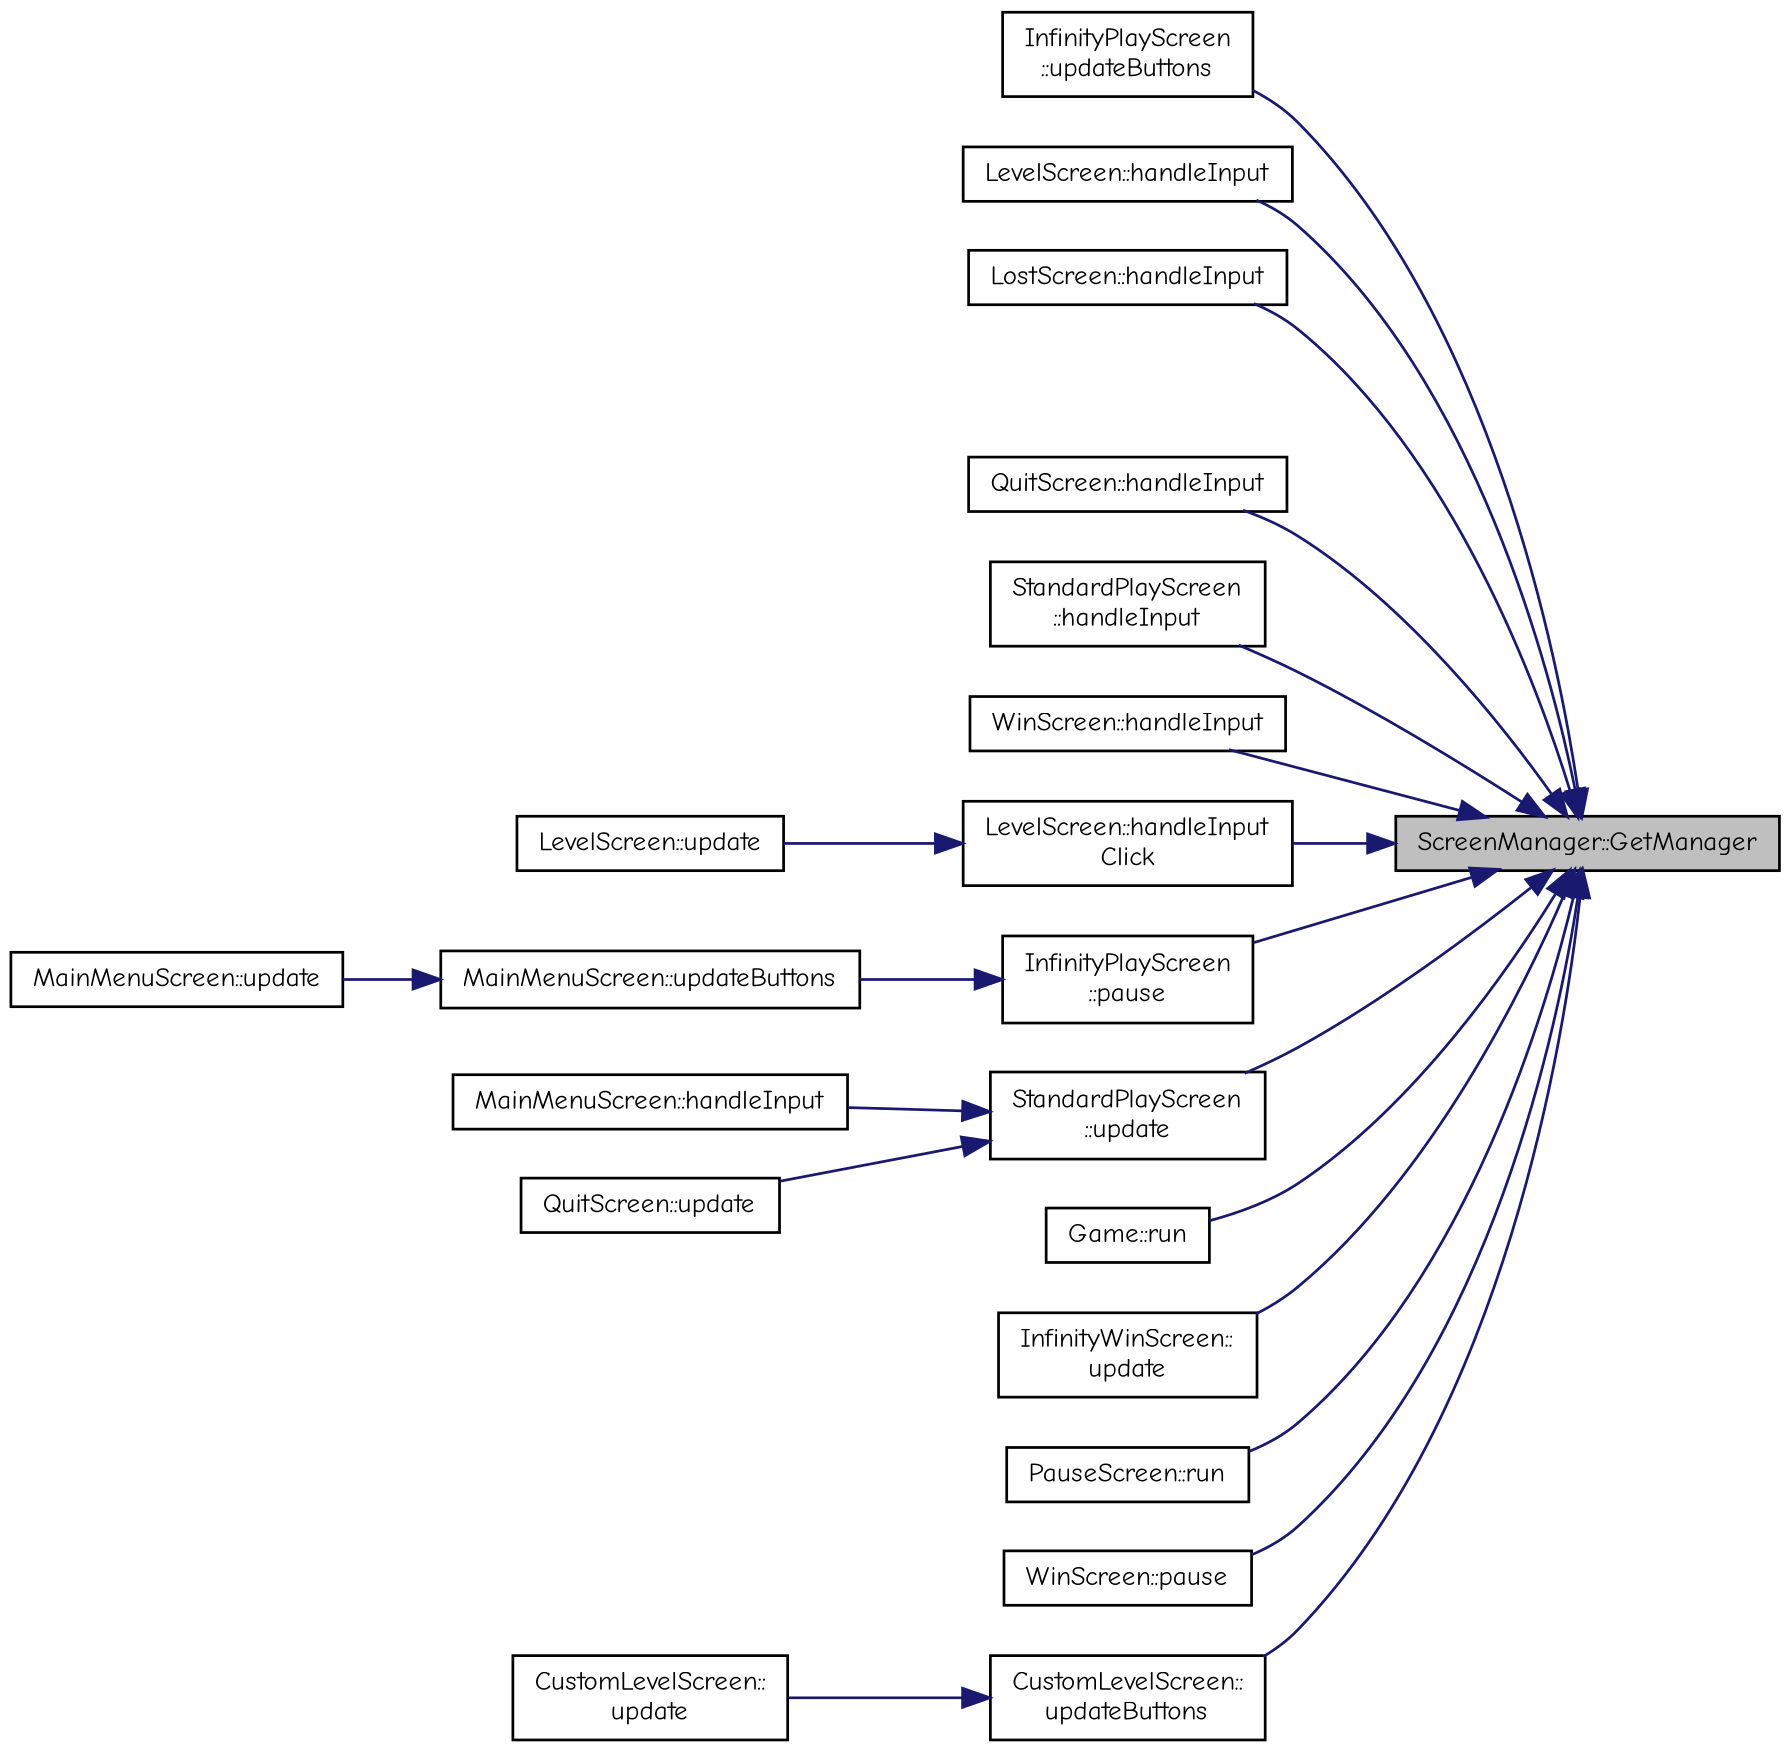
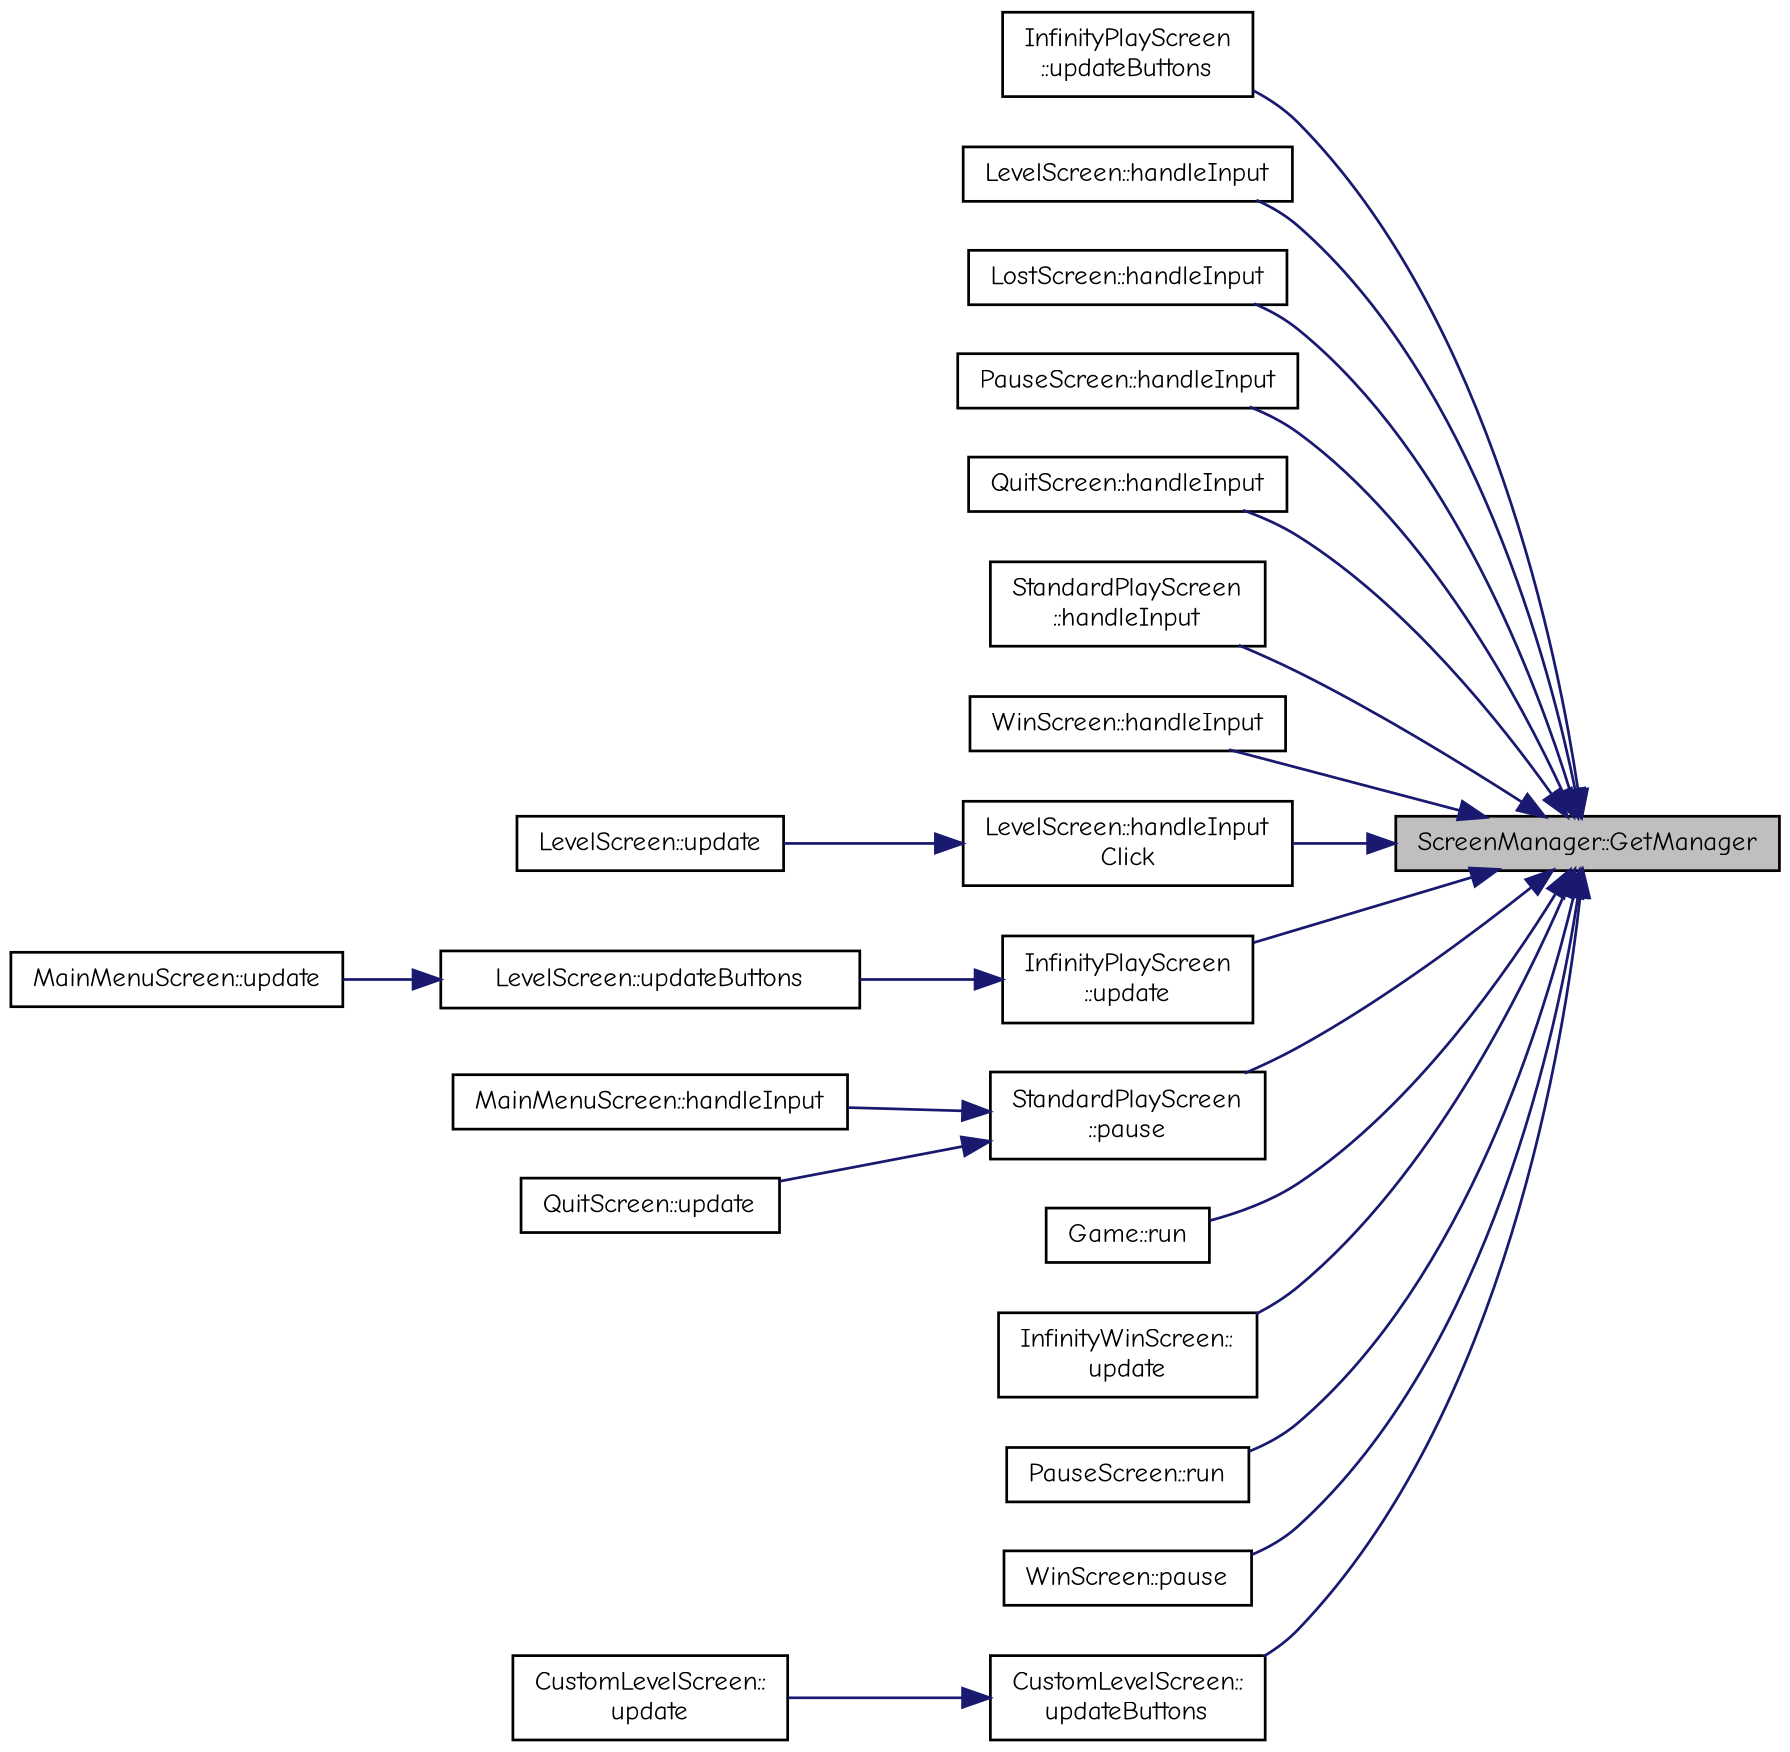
  digraph {
    fontname="Comic Neue"
    rankdir=RL
    node [color=black fillcolor=white fontname="Comic Neue" fontsize=10 shape=record style=filled]
    edge [color=midnightblue dir=back fontname="Comic Neue" fontsize=10 labelfontname=Helvetica labelfontsize=10 style=solid]
    n1 [fillcolor=grey75 fontcolor=black height=0.2 label="ScreenManager::GetManager" width=0.4]
    n2 [height=0.2 label="InfinityPlayScreen\l::updateButtons" width=0.4]
    n3 [height=0.2 label="LevelScreen::handleInput" width=0.4]
    n4 [height=0.2 label="LostScreen::handleInput" width=0.4]
+   n5 [height=0.2 label="PauseScreen::handleInput" width=0.4]
    n6 [height=0.2 label="QuitScreen::handleInput" width=0.4]
    n7 [height=0.2 label="StandardPlayScreen\l::handleInput" width=0.4]
    n8 [height=0.2 label="WinScreen::handleInput" width=0.4]
    n9 [height=0.2 label="LevelScreen::handleInput\lClick" width=0.4]
-   n10 [height=0.2 label="InfinityPlayScreen\l::pause" width=0.4]
-   n11 [height=0.2 label="StandardPlayScreen\l::update" width=0.4]
+   n10 [height=0.2 label="InfinityPlayScreen\l::update" width=0.4]
+   n11 [height=0.2 label="StandardPlayScreen\l::pause" width=0.4]
    n12 [height=0.2 label="Game::run" width=0.4]
    n13 [height=0.2 label="InfinityWinScreen::\lupdate" width=0.4]
    n14 [height=0.2 label="PauseScreen::run" width=0.4]
    n15 [height=0.2 label="WinScreen::pause" width=0.4]
    n16 [height=0.2 label="CustomLevelScreen::\lupdateButtons" width=0.4]
    n17 [height=0.2 label="MainMenuScreen::handleInput" width=0.4]
    n18 [height=0.2 label="LevelScreen::update" width=0.4]
-   n19 [height=0.2 label="MainMenuScreen::updateButtons" width=0.4]
+   n19 [height=0.2 label="LevelScreen::updateButtons" width=0.4]
    n20 [height=0.2 label="QuitScreen::update" width=0.4]
    n21 [height=0.2 label="CustomLevelScreen::\lupdate" width=0.4]
    n22 [height=0.2 label="MainMenuScreen::update" width=0.4]
    n1 -> n2
    n1 -> n3
    n1 -> n4
+   n1 -> n5
    n1 -> n6
    n1 -> n7
    n1 -> n8
    n1 -> n9
    n1 -> n10
    n1 -> n11
    n1 -> n12
    n1 -> n13
    n1 -> n14
    n1 -> n15
    n1 -> n16
    n9 -> n18
    n10 -> n19
    n11 -> n17
    n11 -> n20
    n16 -> n21
    n19 -> n22
  }
